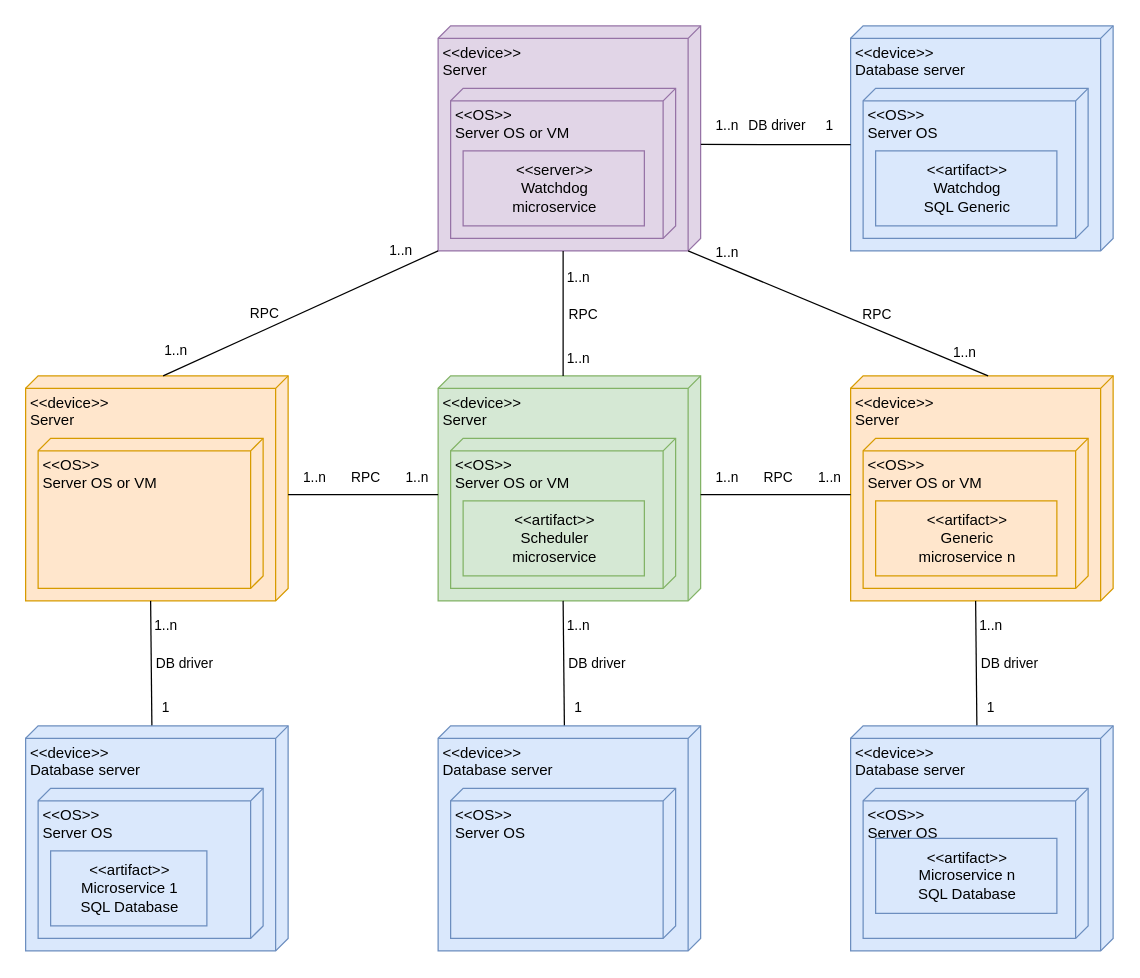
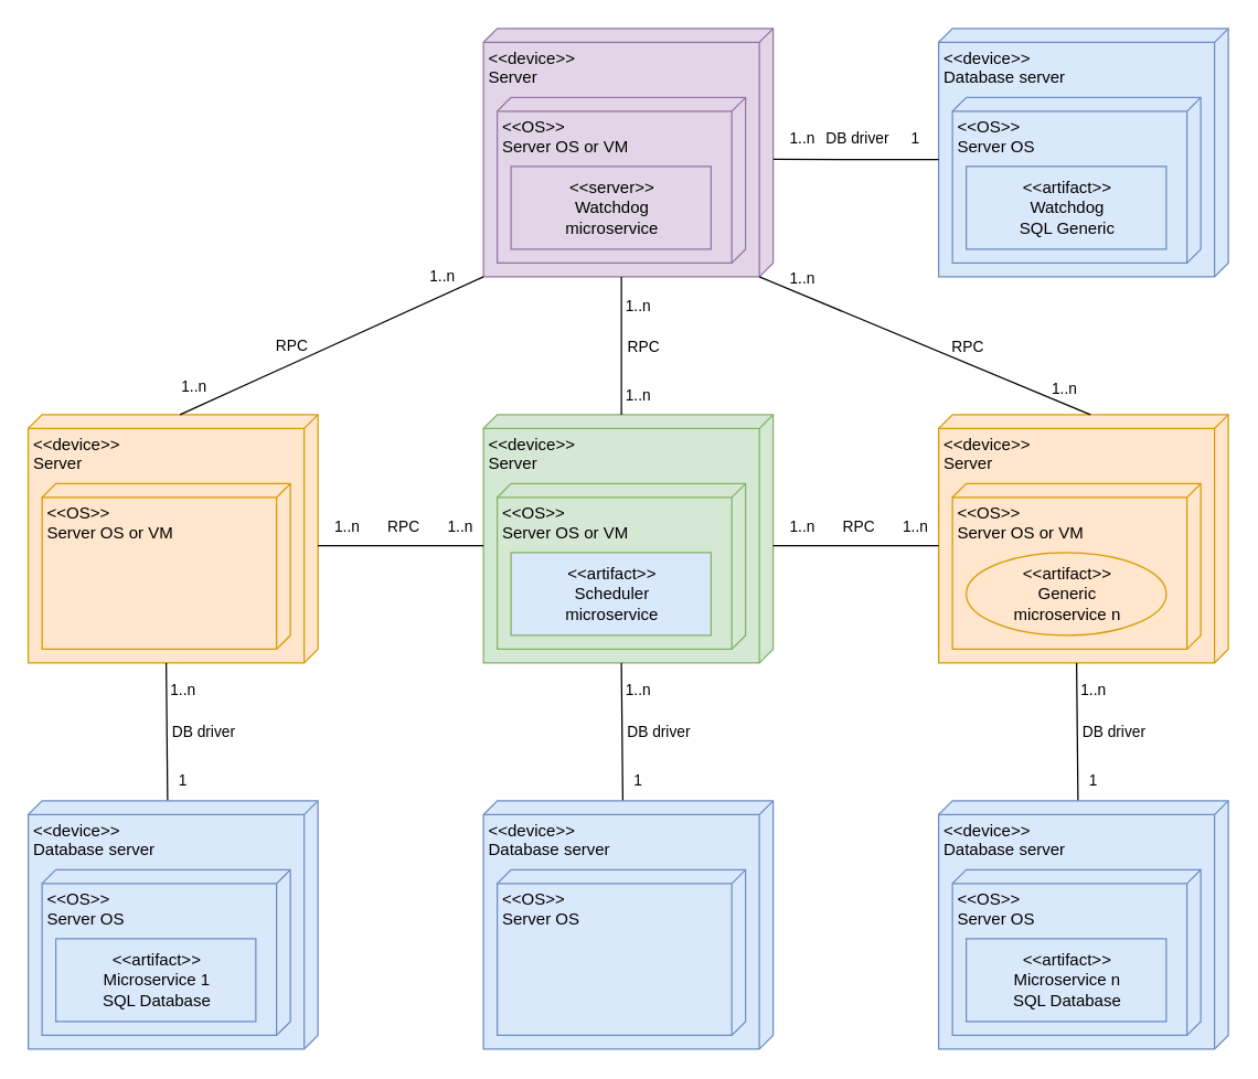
  <mxCell id="0" />
  <mxCell id="1" parent="0" />
  <mxCell id="2" value="&amp;lt;&amp;lt;device&amp;gt;&amp;gt;&lt;br&gt;&lt;div style=&quot;&quot;&gt;Server&lt;/div&gt;" style="verticalAlign=top;align=left;spacingTop=8;spacingLeft=2;spacingRight=12;shape=cube;size=10;direction=south;fontStyle=0;html=1;fillColor=#ffe6cc;strokeColor=#d79b00;" parent="1" vertex="1"><mxGeometry x="20" y="300" width="210" height="180" as="geometry" /></mxCell>
  <mxCell id="3" value="&amp;lt;&amp;lt;OS&amp;gt;&amp;gt;&lt;br&gt;Server OS or VM" style="verticalAlign=top;align=left;spacingTop=8;spacingLeft=2;spacingRight=12;shape=cube;size=10;direction=south;fontStyle=0;html=1;fillColor=#ffe6cc;strokeColor=#d79b00;" parent="1" vertex="1"><mxGeometry x="30" y="350" width="180" height="120" as="geometry" /></mxCell>
  <mxCell id="4" value="" style="endArrow=none;html=1;rounded=0;entryX=0;entryY=0;entryDx=180;entryDy=110;entryPerimeter=0;exitX=0;exitY=0.519;exitDx=0;exitDy=0;exitPerimeter=0;" parent="1" source="8" target="2" edge="1"><mxGeometry width="50" height="50" relative="1" as="geometry"><mxPoint x="251" y="560" as="sourcePoint" /><mxPoint x="21" y="520" as="targetPoint" /></mxGeometry></mxCell>
  <mxCell id="5" value="1..n" style="edgeLabel;html=1;align=center;verticalAlign=middle;resizable=0;points=[];" parent="4" vertex="1" connectable="0"><mxGeometry x="0.58" y="-5" relative="1" as="geometry"><mxPoint x="6" y="-1" as="offset" /></mxGeometry></mxCell>
  <mxCell id="6" value="1" style="edgeLabel;html=1;align=center;verticalAlign=middle;resizable=0;points=[];" parent="4" vertex="1" connectable="0"><mxGeometry x="-0.7" y="-4" relative="1" as="geometry"><mxPoint x="7" as="offset" /></mxGeometry></mxCell>
  <mxCell id="7" value="DB driver" style="edgeLabel;html=1;align=center;verticalAlign=middle;resizable=0;points=[];" parent="4" vertex="1" connectable="0"><mxGeometry x="0.24" y="-2" relative="1" as="geometry"><mxPoint x="24" y="12" as="offset" /></mxGeometry></mxCell>
  <mxCell id="8" value="&amp;lt;&amp;lt;device&amp;gt;&amp;gt;&lt;br&gt;&lt;div style=&quot;&quot;&gt;Database server&lt;/div&gt;" style="verticalAlign=top;align=left;spacingTop=8;spacingLeft=2;spacingRight=12;shape=cube;size=10;direction=south;fontStyle=0;html=1;fillColor=#dae8fc;strokeColor=#6c8ebf;" parent="1" vertex="1"><mxGeometry x="20" y="580" width="210" height="180" as="geometry" /></mxCell>
  <mxCell id="9" value="&amp;lt;&amp;lt;OS&amp;gt;&amp;gt;&lt;br&gt;Server OS" style="verticalAlign=top;align=left;spacingTop=8;spacingLeft=2;spacingRight=12;shape=cube;size=10;direction=south;fontStyle=0;html=1;fillColor=#dae8fc;strokeColor=#6c8ebf;" parent="1" vertex="1"><mxGeometry x="30" y="630" width="180" height="120" as="geometry" /></mxCell>
- <mxCell id="10" value="&amp;lt;&amp;lt;artifact&amp;gt;&amp;gt;&lt;br&gt;Microservice 1&lt;br&gt;SQL Database" style="html=1;align=center;verticalAlign=middle;dashed=0;fillColor=#dae8fc;strokeColor=#6c8ebf;" parent="1" vertex="1"><mxGeometry x="40" y="680" width="125" height="60" as="geometry" /></mxCell>
+ <mxCell id="10" value="&amp;lt;&amp;lt;artifact&amp;gt;&amp;gt;&lt;br&gt;Microservice 1&lt;br&gt;SQL Database" style="html=1;align=center;verticalAlign=middle;dashed=0;fillColor=#dae8fc;strokeColor=#6c8ebf;" parent="1" vertex="1"><mxGeometry x="40" y="680" width="145" height="60" as="geometry" /></mxCell>
  <mxCell id="11" value="&amp;lt;&amp;lt;device&amp;gt;&amp;gt;&lt;br&gt;&lt;div style=&quot;&quot;&gt;Server&lt;/div&gt;" style="verticalAlign=top;align=left;spacingTop=8;spacingLeft=2;spacingRight=12;shape=cube;size=10;direction=south;fontStyle=0;html=1;fillColor=#d5e8d4;strokeColor=#82b366;" parent="1" vertex="1"><mxGeometry x="350" y="300" width="210" height="180" as="geometry" /></mxCell>
  <mxCell id="12" value="&amp;lt;&amp;lt;OS&amp;gt;&amp;gt;&lt;br&gt;Server OS or VM" style="verticalAlign=top;align=left;spacingTop=8;spacingLeft=2;spacingRight=12;shape=cube;size=10;direction=south;fontStyle=0;html=1;fillColor=#d5e8d4;strokeColor=#82b366;" parent="1" vertex="1"><mxGeometry x="360" y="350" width="180" height="120" as="geometry" /></mxCell>
- <mxCell id="13" value="&amp;lt;&amp;lt;artifact&amp;gt;&amp;gt;&lt;br&gt;Scheduler&lt;br&gt;microservice" style="html=1;align=center;verticalAlign=middle;dashed=0;fillColor=#d5e8d4;strokeColor=#82b366;" parent="1" vertex="1"><mxGeometry x="370" y="400" width="145" height="60" as="geometry" /></mxCell>
+ <mxCell id="13" value="&amp;lt;&amp;lt;artifact&amp;gt;&amp;gt;&lt;br&gt;Scheduler&lt;br&gt;microservice" style="html=1;align=center;verticalAlign=middle;dashed=0;fillColor=#dae8fc;strokeColor=#82b366;" parent="1" vertex="1"><mxGeometry x="370" y="400" width="145" height="60" as="geometry" /></mxCell>
  <mxCell id="14" value="" style="endArrow=none;html=1;rounded=0;entryX=0;entryY=0;entryDx=180;entryDy=110;entryPerimeter=0;exitX=0;exitY=0.519;exitDx=0;exitDy=0;exitPerimeter=0;" parent="1" source="18" target="11" edge="1"><mxGeometry width="50" height="50" relative="1" as="geometry"><mxPoint x="581" y="560" as="sourcePoint" /><mxPoint x="450" y="480" as="targetPoint" /></mxGeometry></mxCell>
  <mxCell id="15" value="1..n" style="edgeLabel;html=1;align=center;verticalAlign=middle;resizable=0;points=[];" parent="14" vertex="1" connectable="0"><mxGeometry x="0.58" y="-5" relative="1" as="geometry"><mxPoint x="6" y="-1" as="offset" /></mxGeometry></mxCell>
  <mxCell id="16" value="1" style="edgeLabel;html=1;align=center;verticalAlign=middle;resizable=0;points=[];" parent="14" vertex="1" connectable="0"><mxGeometry x="-0.7" y="-4" relative="1" as="geometry"><mxPoint x="7" as="offset" /></mxGeometry></mxCell>
  <mxCell id="17" value="DB driver" style="edgeLabel;html=1;align=center;verticalAlign=middle;resizable=0;points=[];" parent="14" vertex="1" connectable="0"><mxGeometry x="0.24" y="-2" relative="1" as="geometry"><mxPoint x="24" y="12" as="offset" /></mxGeometry></mxCell>
  <mxCell id="18" value="&amp;lt;&amp;lt;device&amp;gt;&amp;gt;&lt;br&gt;&lt;div style=&quot;&quot;&gt;Database server&lt;/div&gt;" style="verticalAlign=top;align=left;spacingTop=8;spacingLeft=2;spacingRight=12;shape=cube;size=10;direction=south;fontStyle=0;html=1;fillColor=#dae8fc;strokeColor=#6c8ebf;" parent="1" vertex="1"><mxGeometry x="350" y="580" width="210" height="180" as="geometry" /></mxCell>
  <mxCell id="19" value="&amp;lt;&amp;lt;OS&amp;gt;&amp;gt;&lt;br&gt;Server OS" style="verticalAlign=top;align=left;spacingTop=8;spacingLeft=2;spacingRight=12;shape=cube;size=10;direction=south;fontStyle=0;html=1;fillColor=#dae8fc;strokeColor=#6c8ebf;" parent="1" vertex="1"><mxGeometry x="360" y="630" width="180" height="120" as="geometry" /></mxCell>
  <mxCell id="20" value="" style="endArrow=none;html=1;rounded=0;exitX=0;exitY=0;exitDx=95;exitDy=210;exitPerimeter=0;" parent="1" source="11" edge="1"><mxGeometry width="50" height="50" relative="1" as="geometry"><mxPoint x="280" y="430" as="sourcePoint" /><mxPoint x="230" y="395" as="targetPoint" /></mxGeometry></mxCell>
  <mxCell id="21" value="1..n" style="edgeLabel;html=1;align=center;verticalAlign=middle;resizable=0;points=[];" parent="20" vertex="1" connectable="0"><mxGeometry x="0.814" y="-1" relative="1" as="geometry"><mxPoint x="9" y="-14" as="offset" /></mxGeometry></mxCell>
  <mxCell id="22" value="1..n" style="edgeLabel;html=1;align=center;verticalAlign=middle;resizable=0;points=[];" parent="20" vertex="1" connectable="0"><mxGeometry x="-0.706" relative="1" as="geometry"><mxPoint y="-15" as="offset" /></mxGeometry></mxCell>
  <mxCell id="23" value="RPC" style="edgeLabel;html=1;align=center;verticalAlign=middle;resizable=0;points=[];" parent="20" vertex="1" connectable="0"><mxGeometry x="-0.076" y="1" relative="1" as="geometry"><mxPoint x="-4" y="-16" as="offset" /></mxGeometry></mxCell>
  <mxCell id="24" value="&amp;lt;&amp;lt;device&amp;gt;&amp;gt;&lt;br&gt;&lt;div style=&quot;&quot;&gt;Server&lt;/div&gt;" style="verticalAlign=top;align=left;spacingTop=8;spacingLeft=2;spacingRight=12;shape=cube;size=10;direction=south;fontStyle=0;html=1;fillColor=#ffe6cc;strokeColor=#d79b00;" parent="1" vertex="1"><mxGeometry x="680" y="300" width="210" height="180" as="geometry" /></mxCell>
  <mxCell id="25" value="&amp;lt;&amp;lt;OS&amp;gt;&amp;gt;&lt;br&gt;Server OS or VM" style="verticalAlign=top;align=left;spacingTop=8;spacingLeft=2;spacingRight=12;shape=cube;size=10;direction=south;fontStyle=0;html=1;fillColor=#ffe6cc;strokeColor=#d79b00;" parent="1" vertex="1"><mxGeometry x="690" y="350" width="180" height="120" as="geometry" /></mxCell>
- <mxCell id="26" value="&amp;lt;&amp;lt;artifact&amp;gt;&amp;gt;&lt;br&gt;Generic&lt;br&gt;microservice n" style="html=1;align=center;verticalAlign=middle;dashed=0;fillColor=#ffe6cc;strokeColor=#d79b00;" parent="1" vertex="1"><mxGeometry x="700" y="400" width="145" height="60" as="geometry" /></mxCell>
+ <mxCell id="26" value="&amp;lt;&amp;lt;artifact&amp;gt;&amp;gt;&lt;br&gt;Generic&lt;br&gt;microservice n" style="ellipse;html=1;align=center;verticalAlign=middle;dashed=0;fillColor=#ffe6cc;strokeColor=#d79b00;" parent="1" vertex="1"><mxGeometry x="700" y="400" width="145" height="60" as="geometry" /></mxCell>
  <mxCell id="27" value="" style="endArrow=none;html=1;rounded=0;entryX=0;entryY=0;entryDx=180;entryDy=110;entryPerimeter=0;exitX=0;exitY=0.519;exitDx=0;exitDy=0;exitPerimeter=0;" parent="1" source="31" target="24" edge="1"><mxGeometry width="50" height="50" relative="1" as="geometry"><mxPoint x="911" y="560" as="sourcePoint" /><mxPoint x="681" y="520" as="targetPoint" /></mxGeometry></mxCell>
  <mxCell id="28" value="1..n" style="edgeLabel;html=1;align=center;verticalAlign=middle;resizable=0;points=[];" parent="27" vertex="1" connectable="0"><mxGeometry x="0.58" y="-5" relative="1" as="geometry"><mxPoint x="6" y="-1" as="offset" /></mxGeometry></mxCell>
  <mxCell id="29" value="1" style="edgeLabel;html=1;align=center;verticalAlign=middle;resizable=0;points=[];" parent="27" vertex="1" connectable="0"><mxGeometry x="-0.7" y="-4" relative="1" as="geometry"><mxPoint x="7" as="offset" /></mxGeometry></mxCell>
  <mxCell id="30" value="DB driver" style="edgeLabel;html=1;align=center;verticalAlign=middle;resizable=0;points=[];" parent="27" vertex="1" connectable="0"><mxGeometry x="0.24" y="-2" relative="1" as="geometry"><mxPoint x="24" y="12" as="offset" /></mxGeometry></mxCell>
  <mxCell id="31" value="&amp;lt;&amp;lt;device&amp;gt;&amp;gt;&lt;br&gt;&lt;div style=&quot;&quot;&gt;Database server&lt;/div&gt;" style="verticalAlign=top;align=left;spacingTop=8;spacingLeft=2;spacingRight=12;shape=cube;size=10;direction=south;fontStyle=0;html=1;fillColor=#dae8fc;strokeColor=#6c8ebf;" parent="1" vertex="1"><mxGeometry x="680" y="580" width="210" height="180" as="geometry" /></mxCell>
  <mxCell id="32" value="&amp;lt;&amp;lt;OS&amp;gt;&amp;gt;&lt;br&gt;Server OS" style="verticalAlign=top;align=left;spacingTop=8;spacingLeft=2;spacingRight=12;shape=cube;size=10;direction=south;fontStyle=0;html=1;fillColor=#dae8fc;strokeColor=#6c8ebf;" parent="1" vertex="1"><mxGeometry x="690" y="630" width="180" height="120" as="geometry" /></mxCell>
- <mxCell id="33" value="&amp;lt;&amp;lt;artifact&amp;gt;&amp;gt;&lt;br&gt;Microservice n&lt;br&gt;SQL Database" style="html=1;align=center;verticalAlign=middle;dashed=0;fillColor=#dae8fc;strokeColor=#6c8ebf;" parent="1" vertex="1"><mxGeometry x="700" y="670" width="145" height="60" as="geometry" /></mxCell>
+ <mxCell id="33" value="&amp;lt;&amp;lt;artifact&amp;gt;&amp;gt;&lt;br&gt;Microservice n&lt;br&gt;SQL Database" style="html=1;align=center;verticalAlign=middle;dashed=0;fillColor=#dae8fc;strokeColor=#6c8ebf;" parent="1" vertex="1"><mxGeometry x="700" y="680" width="145" height="60" as="geometry" /></mxCell>
  <mxCell id="34" value="" style="endArrow=none;html=1;rounded=0;exitX=0;exitY=0;exitDx=95;exitDy=210;exitPerimeter=0;" parent="1" source="24" edge="1"><mxGeometry width="50" height="50" relative="1" as="geometry"><mxPoint x="680.21" y="389.82" as="sourcePoint" /><mxPoint x="560" y="395" as="targetPoint" /></mxGeometry></mxCell>
  <mxCell id="35" value="1..n" style="edgeLabel;html=1;align=center;verticalAlign=middle;resizable=0;points=[];" parent="34" vertex="1" connectable="0"><mxGeometry x="0.814" y="-1" relative="1" as="geometry"><mxPoint x="9" y="-14" as="offset" /></mxGeometry></mxCell>
  <mxCell id="36" value="1..n" style="edgeLabel;html=1;align=center;verticalAlign=middle;resizable=0;points=[];" parent="34" vertex="1" connectable="0"><mxGeometry x="-0.706" relative="1" as="geometry"><mxPoint y="-15" as="offset" /></mxGeometry></mxCell>
  <mxCell id="37" value="RPC" style="edgeLabel;html=1;align=center;verticalAlign=middle;resizable=0;points=[];" parent="34" vertex="1" connectable="0"><mxGeometry x="-0.076" y="1" relative="1" as="geometry"><mxPoint x="-4" y="-16" as="offset" /></mxGeometry></mxCell>
  <mxCell id="38" value="&amp;lt;&amp;lt;device&amp;gt;&amp;gt;&lt;br&gt;&lt;div style=&quot;&quot;&gt;Server&lt;/div&gt;" style="verticalAlign=top;align=left;spacingTop=8;spacingLeft=2;spacingRight=12;shape=cube;size=10;direction=south;fontStyle=0;html=1;fillColor=#e1d5e7;strokeColor=#9673a6;" vertex="1" parent="1"><mxGeometry x="350" width="210" height="180" as="geometry" y="20" /></mxCell>
  <mxCell id="39" value="&amp;lt;&amp;lt;OS&amp;gt;&amp;gt;&lt;br&gt;Server OS or VM" style="verticalAlign=top;align=left;spacingTop=8;spacingLeft=2;spacingRight=12;shape=cube;size=10;direction=south;fontStyle=0;html=1;fillColor=#e1d5e7;strokeColor=#9673a6;" vertex="1" parent="1"><mxGeometry x="360" y="70" width="180" height="120" as="geometry" /></mxCell>
  <mxCell id="40" value="&amp;lt;&amp;lt;server&amp;gt;&amp;gt;&lt;br&gt;Watchdog&lt;br&gt;microservice" style="html=1;align=center;verticalAlign=middle;dashed=0;fillColor=#e1d5e7;strokeColor=#9673a6;" vertex="1" parent="1"><mxGeometry x="370" y="120" width="145" height="60" as="geometry" /></mxCell>
  <mxCell id="41" value="&amp;lt;&amp;lt;device&amp;gt;&amp;gt;&lt;br&gt;&lt;div style=&quot;&quot;&gt;Database server&lt;/div&gt;" style="verticalAlign=top;align=left;spacingTop=8;spacingLeft=2;spacingRight=12;shape=cube;size=10;direction=south;fontStyle=0;html=1;fillColor=#dae8fc;strokeColor=#6c8ebf;" vertex="1" parent="1"><mxGeometry x="680" width="210" height="180" as="geometry" y="20" /></mxCell>
  <mxCell id="42" value="&amp;lt;&amp;lt;OS&amp;gt;&amp;gt;&lt;br&gt;Server OS" style="verticalAlign=top;align=left;spacingTop=8;spacingLeft=2;spacingRight=12;shape=cube;size=10;direction=south;fontStyle=0;html=1;fillColor=#dae8fc;strokeColor=#6c8ebf;" vertex="1" parent="1"><mxGeometry x="690" y="70" width="180" height="120" as="geometry" /></mxCell>
  <mxCell id="43" value="&amp;lt;&amp;lt;artifact&amp;gt;&amp;gt;&lt;br&gt;Watchdog&lt;br&gt;SQL Generic" style="html=1;align=center;verticalAlign=middle;dashed=0;fillColor=#dae8fc;strokeColor=#6c8ebf;" vertex="1" parent="1"><mxGeometry x="700" y="120" width="145" height="60" as="geometry" /></mxCell>
  <mxCell id="44" value="" style="endArrow=none;html=1;rounded=0;exitX=0;exitY=0;exitDx=95;exitDy=210;exitPerimeter=0;entryX=0.527;entryY=-0.001;entryDx=0;entryDy=0;entryPerimeter=0;" edge="1" parent="1" source="41" target="38"><mxGeometry width="50" height="50" relative="1" as="geometry"><mxPoint x="720" y="340" as="sourcePoint" /><mxPoint x="600" y="340" as="targetPoint" /></mxGeometry></mxCell>
  <mxCell id="45" value="1..n" style="edgeLabel;html=1;align=center;verticalAlign=middle;resizable=0;points=[];" vertex="1" connectable="0" parent="44"><mxGeometry x="0.814" y="-1" relative="1" as="geometry"><mxPoint x="9" y="-14" as="offset" /></mxGeometry></mxCell>
  <mxCell id="46" value="1" style="edgeLabel;html=1;align=center;verticalAlign=middle;resizable=0;points=[];" vertex="1" connectable="0" parent="44"><mxGeometry x="-0.706" relative="1" as="geometry"><mxPoint y="-15" as="offset" /></mxGeometry></mxCell>
  <mxCell id="47" value="DB driver" style="edgeLabel;html=1;align=center;verticalAlign=middle;resizable=0;points=[];" vertex="1" connectable="0" parent="44"><mxGeometry x="-0.076" y="1" relative="1" as="geometry"><mxPoint x="-4" y="-16" as="offset" /></mxGeometry></mxCell>
  <mxCell id="48" value="" style="endArrow=none;html=1;rounded=0;entryX=0;entryY=0;entryDx=180;entryDy=110;entryPerimeter=0;" edge="1" parent="1" target="38"><mxGeometry width="50" height="50" relative="1" as="geometry"><mxPoint x="450" y="300" as="sourcePoint" /><mxPoint x="460" y="490" as="targetPoint" /></mxGeometry></mxCell>
  <mxCell id="49" value="1..n" style="edgeLabel;html=1;align=center;verticalAlign=middle;resizable=0;points=[];" vertex="1" connectable="0" parent="48"><mxGeometry x="0.58" y="-5" relative="1" as="geometry"><mxPoint x="6" y="-1" as="offset" /></mxGeometry></mxCell>
  <mxCell id="50" value="1..n" style="edgeLabel;html=1;align=center;verticalAlign=middle;resizable=0;points=[];" vertex="1" connectable="0" parent="48"><mxGeometry x="-0.7" y="-4" relative="1" as="geometry"><mxPoint x="7" as="offset" /></mxGeometry></mxCell>
  <mxCell id="51" value="RPC" style="edgeLabel;html=1;align=center;verticalAlign=middle;resizable=0;points=[];" vertex="1" connectable="0" parent="48"><mxGeometry x="0.24" y="-2" relative="1" as="geometry"><mxPoint x="13" y="12" as="offset" /></mxGeometry></mxCell>
  <mxCell id="52" value="" style="endArrow=none;html=1;rounded=0;entryX=1;entryY=1;entryDx=0;entryDy=0;entryPerimeter=0;exitX=0;exitY=0;exitDx=0;exitDy=100;exitPerimeter=0;" edge="1" parent="1" source="2" target="38"><mxGeometry width="50" height="50" relative="1" as="geometry"><mxPoint x="260" y="270" as="sourcePoint" /><mxPoint x="260" y="170" as="targetPoint" /></mxGeometry></mxCell>
  <mxCell id="53" value="1..n" style="edgeLabel;html=1;align=center;verticalAlign=middle;resizable=0;points=[];" vertex="1" connectable="0" parent="52"><mxGeometry x="0.58" y="-5" relative="1" as="geometry"><mxPoint x="14" y="-26" as="offset" /></mxGeometry></mxCell>
  <mxCell id="54" value="1..n" style="edgeLabel;html=1;align=center;verticalAlign=middle;resizable=0;points=[];" vertex="1" connectable="0" parent="52"><mxGeometry x="-0.7" y="-4" relative="1" as="geometry"><mxPoint x="-25" y="-9" as="offset" /></mxGeometry></mxCell>
  <mxCell id="55" value="RPC" style="edgeLabel;html=1;align=center;verticalAlign=middle;resizable=0;points=[];" vertex="1" connectable="0" parent="52"><mxGeometry x="0.24" y="-2" relative="1" as="geometry"><mxPoint x="-57" y="10" as="offset" /></mxGeometry></mxCell>
  <mxCell id="56" value="" style="endArrow=none;html=1;rounded=0;entryX=0;entryY=0;entryDx=180;entryDy=10;entryPerimeter=0;exitX=0;exitY=0;exitDx=0;exitDy=100;exitPerimeter=0;" edge="1" parent="1" source="24" target="38"><mxGeometry width="50" height="50" relative="1" as="geometry"><mxPoint x="690" y="260" as="sourcePoint" /><mxPoint x="360" y="210" as="targetPoint" /></mxGeometry></mxCell>
  <mxCell id="57" value="1..n" style="edgeLabel;html=1;align=center;verticalAlign=middle;resizable=0;points=[];" vertex="1" connectable="0" parent="56"><mxGeometry x="0.58" y="-5" relative="1" as="geometry"><mxPoint x="-22" y="-16" as="offset" /></mxGeometry></mxCell>
  <mxCell id="58" value="1..n" style="edgeLabel;html=1;align=center;verticalAlign=middle;resizable=0;points=[];" vertex="1" connectable="0" parent="56"><mxGeometry x="-0.7" y="-4" relative="1" as="geometry"><mxPoint x="15" y="-1" as="offset" /></mxGeometry></mxCell>
  <mxCell id="59" value="RPC" style="edgeLabel;html=1;align=center;verticalAlign=middle;resizable=0;points=[];" vertex="1" connectable="0" parent="56"><mxGeometry x="0.24" y="-2" relative="1" as="geometry"><mxPoint x="58" y="14" as="offset" /></mxGeometry></mxCell>
